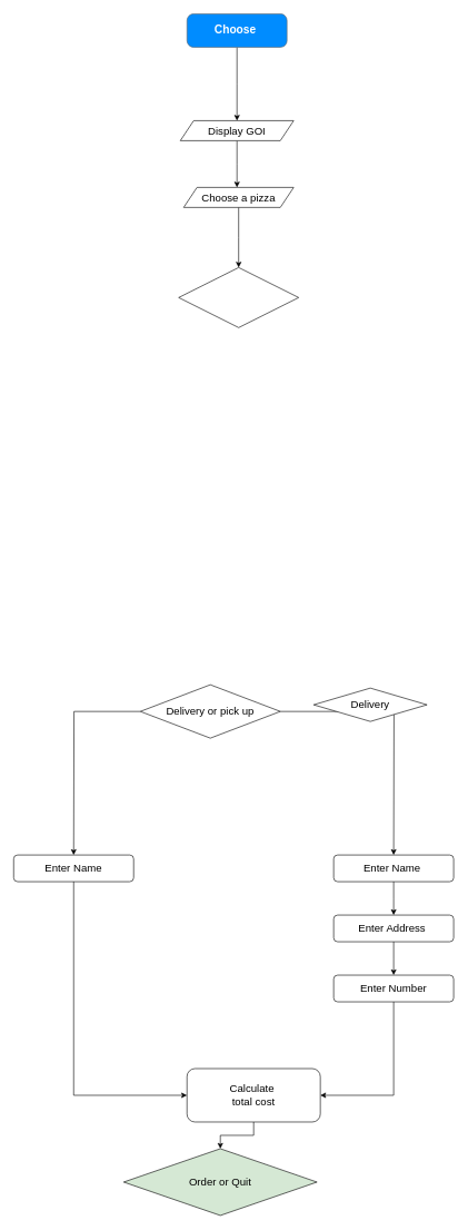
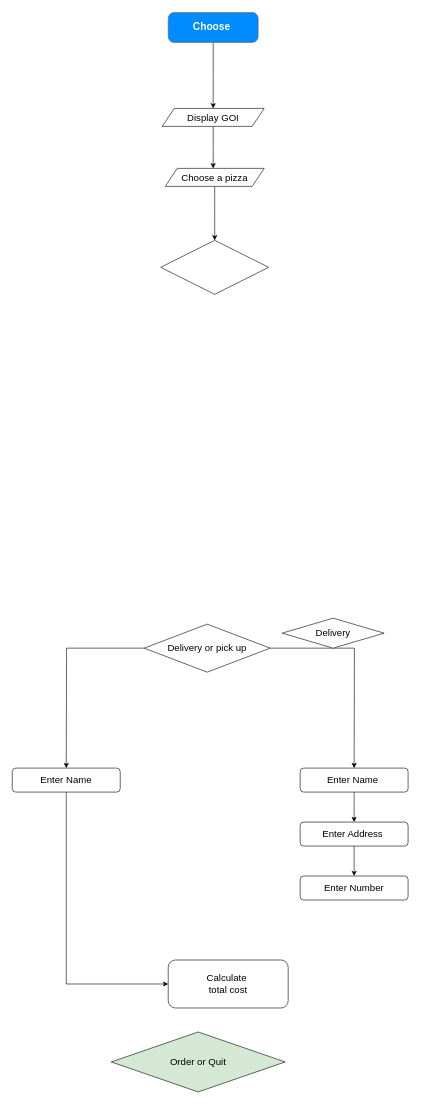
  <mxCell id="0" />
  <mxCell id="1" parent="0" />
  <mxCell id="2" style="edgeStyle=orthogonalEdgeStyle;rounded=0;orthogonalLoop=1;jettySize=auto;html=1;fontSize=16;" parent="1" source="4" edge="1"><mxGeometry relative="1" as="geometry"><mxPoint x="590" y="1280" as="targetPoint" /></mxGeometry></mxCell>
  <mxCell id="3" style="edgeStyle=orthogonalEdgeStyle;rounded=0;orthogonalLoop=1;jettySize=auto;html=1;fontSize=16;" parent="1" source="4" edge="1"><mxGeometry relative="1" as="geometry"><mxPoint x="110" y="1280" as="targetPoint" /></mxGeometry></mxCell>
- <mxCell id="4" value="&lt;font style=&quot;font-size: 16px&quot;&gt;Delivery or pick up&lt;/font&gt;" style="rhombus;whiteSpace=wrap;html=1;" parent="1" vertex="1"><mxGeometry x="210" y="1025" width="210" height="80" as="geometry" /></mxCell>
+ <mxCell id="4" value="&lt;font style=&quot;font-size: 16px&quot;&gt;Delivery or pick up&lt;/font&gt;" style="rhombus;whiteSpace=wrap;html=1;" parent="1" vertex="1"><mxGeometry x="240" y="1040" width="210" height="80" as="geometry" /></mxCell>
  <mxCell id="5" value="Delivery" style="rhombus;whiteSpace=wrap;html=1;fontSize=16;" parent="1" vertex="1"><mxGeometry x="470" y="1030" width="170" height="50" as="geometry" /></mxCell>
  <mxCell id="6" style="edgeStyle=orthogonalEdgeStyle;rounded=0;orthogonalLoop=1;jettySize=auto;html=1;exitX=0.5;exitY=1;exitDx=0;exitDy=0;entryX=0;entryY=0.5;entryDx=0;entryDy=0;fontSize=16;" parent="1" source="7" target="15" edge="1"><mxGeometry relative="1" as="geometry" /></mxCell>
  <mxCell id="7" value="Enter Name" style="rounded=1;whiteSpace=wrap;html=1;fontSize=16;" parent="1" vertex="1"><mxGeometry x="20" y="1280" width="180" height="40" as="geometry" /></mxCell>
  <mxCell id="8" style="edgeStyle=orthogonalEdgeStyle;rounded=0;orthogonalLoop=1;jettySize=auto;html=1;fontSize=16;" parent="1" source="9" edge="1"><mxGeometry relative="1" as="geometry"><mxPoint x="590" y="1370" as="targetPoint" /></mxGeometry></mxCell>
  <mxCell id="9" value="Enter Name&amp;nbsp;" style="rounded=1;whiteSpace=wrap;html=1;fontSize=16;" parent="1" vertex="1"><mxGeometry x="500" y="1280" width="180" height="40" as="geometry" /></mxCell>
  <mxCell id="10" style="edgeStyle=orthogonalEdgeStyle;rounded=0;orthogonalLoop=1;jettySize=auto;html=1;fontSize=16;" parent="1" source="11" edge="1"><mxGeometry relative="1" as="geometry"><mxPoint x="590" y="1460" as="targetPoint" /></mxGeometry></mxCell>
  <mxCell id="11" value="Enter Address&amp;nbsp;" style="rounded=1;whiteSpace=wrap;html=1;fontSize=16;" parent="1" vertex="1"><mxGeometry x="500" y="1370" width="180" height="40" as="geometry" /></mxCell>
- <mxCell id="12" style="edgeStyle=orthogonalEdgeStyle;rounded=0;orthogonalLoop=1;jettySize=auto;html=1;fontSize=16;entryX=1;entryY=0.5;entryDx=0;entryDy=0;" parent="1" source="13" target="15" edge="1"><mxGeometry relative="1" as="geometry"><mxPoint x="590" y="1640" as="targetPoint" /><Array as="points"><mxPoint x="590" y="1640" /></Array></mxGeometry></mxCell>
  <mxCell id="13" value="Enter Number" style="rounded=1;whiteSpace=wrap;html=1;fontSize=16;" parent="1" vertex="1"><mxGeometry x="500" y="1460" width="180" height="40" as="geometry" /></mxCell>
- <mxCell id="14" style="edgeStyle=orthogonalEdgeStyle;rounded=0;orthogonalLoop=1;jettySize=auto;html=1;entryX=0.5;entryY=0;entryDx=0;entryDy=0;fontSize=16;" parent="1" source="15" target="16" edge="1"><mxGeometry relative="1" as="geometry" /></mxCell>
  <mxCell id="15" value="Calculate&amp;nbsp;&lt;br&gt;total cost" style="rounded=1;whiteSpace=wrap;html=1;fontSize=16;" parent="1" vertex="1"><mxGeometry x="280" y="1600" width="200" height="80" as="geometry" /></mxCell>
  <mxCell id="16" value="Order or&amp;nbsp;Quit" style="rhombus;whiteSpace=wrap;html=1;fontSize=16;fillColor=#d5e8d4;" parent="1" vertex="1"><mxGeometry x="185" y="1720" width="290" height="100" as="geometry" /></mxCell>
  <mxCell id="17" style="edgeStyle=orthogonalEdgeStyle;rounded=0;orthogonalLoop=1;jettySize=auto;html=1;fontSize=16;" parent="1" source="18" edge="1"><mxGeometry relative="1" as="geometry"><mxPoint x="355" y="180" as="targetPoint" /></mxGeometry></mxCell>
  <mxCell id="18" value="Choose&amp;nbsp;" style="strokeWidth=1;shadow=0;dashed=0;align=center;html=1;shape=mxgraph.mockup.buttons.button;strokeColor=#666666;fontColor=#ffffff;mainText=;buttonStyle=round;fontSize=17;fontStyle=1;fillColor=#008cff;whiteSpace=wrap;" parent="1" vertex="1"><mxGeometry x="280" y="20" width="150" height="50" as="geometry" /></mxCell>
  <mxCell id="19" style="edgeStyle=orthogonalEdgeStyle;rounded=0;orthogonalLoop=1;jettySize=auto;html=1;fontSize=16;" parent="1" source="20" edge="1"><mxGeometry relative="1" as="geometry"><mxPoint x="355" y="280" as="targetPoint" /></mxGeometry></mxCell>
  <mxCell id="20" value="Display GOI" style="shape=parallelogram;perimeter=parallelogramPerimeter;whiteSpace=wrap;html=1;fixedSize=1;fontSize=16;" parent="1" vertex="1"><mxGeometry x="270" y="180" width="170" height="30" as="geometry" /></mxCell>
  <mxCell id="21" style="edgeStyle=orthogonalEdgeStyle;rounded=0;orthogonalLoop=1;jettySize=auto;html=1;fontSize=16;strokeColor=#000000;" parent="1" source="22" edge="1"><mxGeometry relative="1" as="geometry"><mxPoint x="357.5" y="400" as="targetPoint" /></mxGeometry></mxCell>
  <mxCell id="22" value="Choose a pizza" style="shape=parallelogram;perimeter=parallelogramPerimeter;whiteSpace=wrap;html=1;fixedSize=1;fontSize=16;" parent="1" vertex="1"><mxGeometry x="275" y="280" width="165" height="30" as="geometry" /></mxCell>
  <mxCell id="23" value="" style="rhombus;whiteSpace=wrap;html=1;fontSize=16;" parent="1" vertex="1"><mxGeometry x="267.5" y="400" width="180" height="90" as="geometry" /></mxCell>
